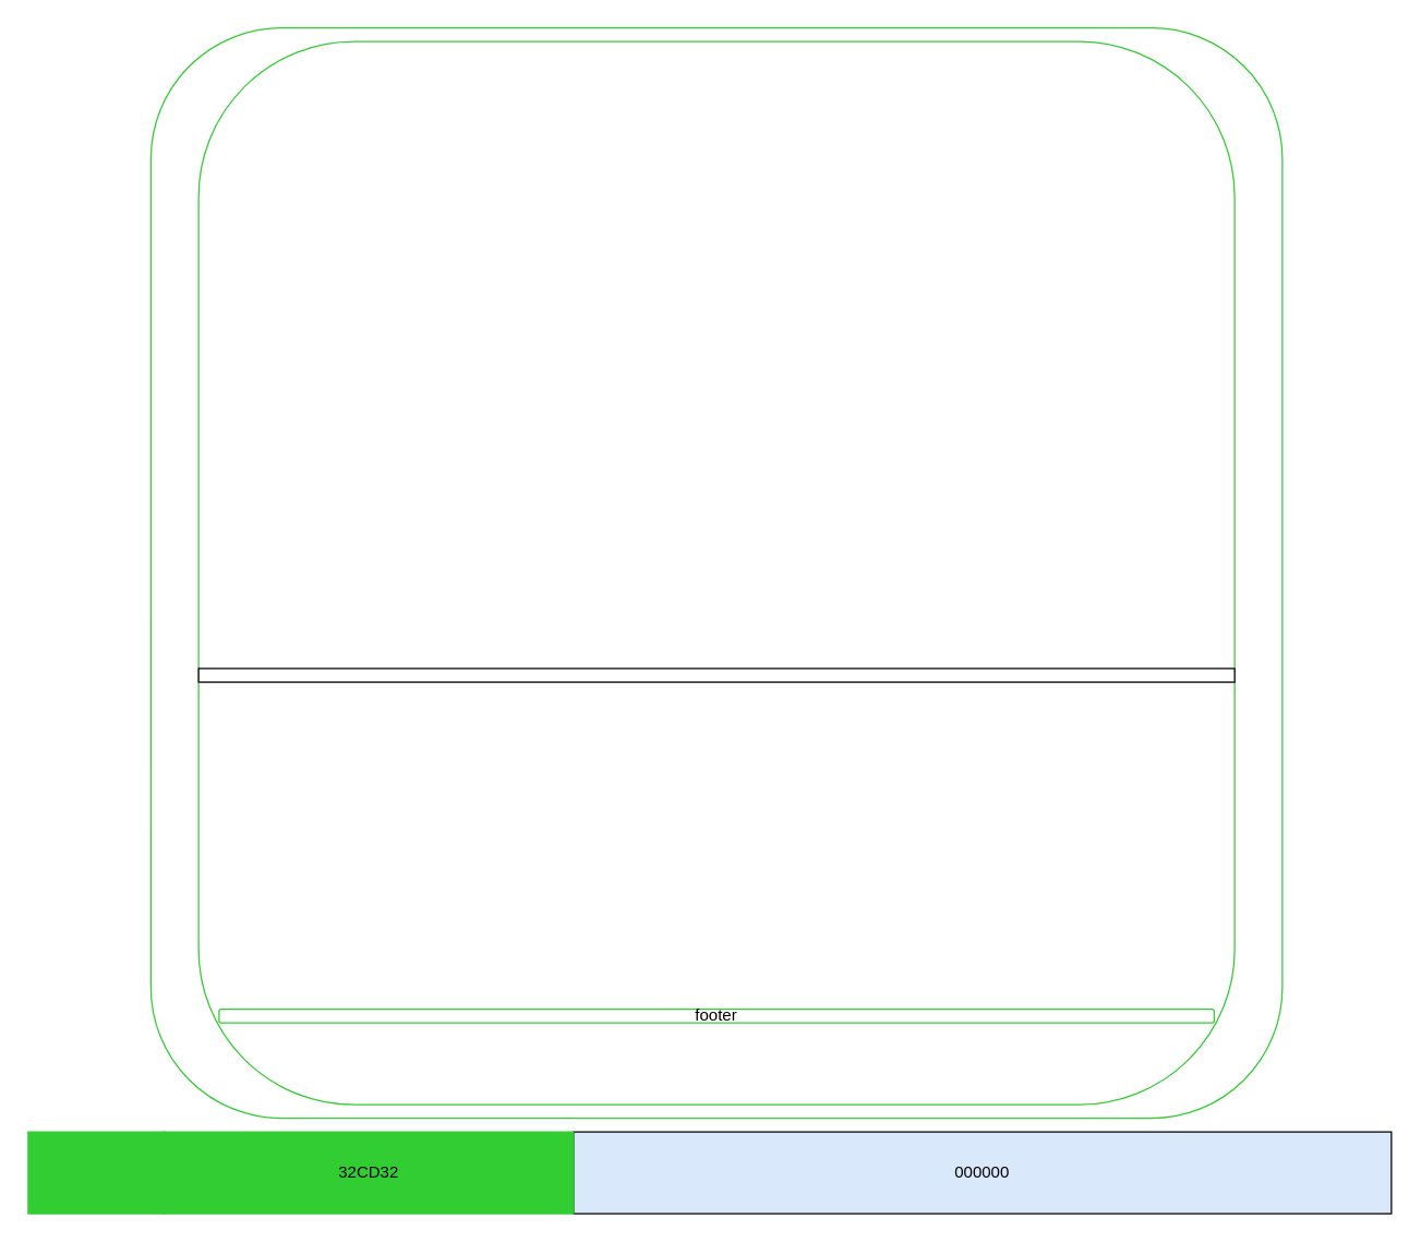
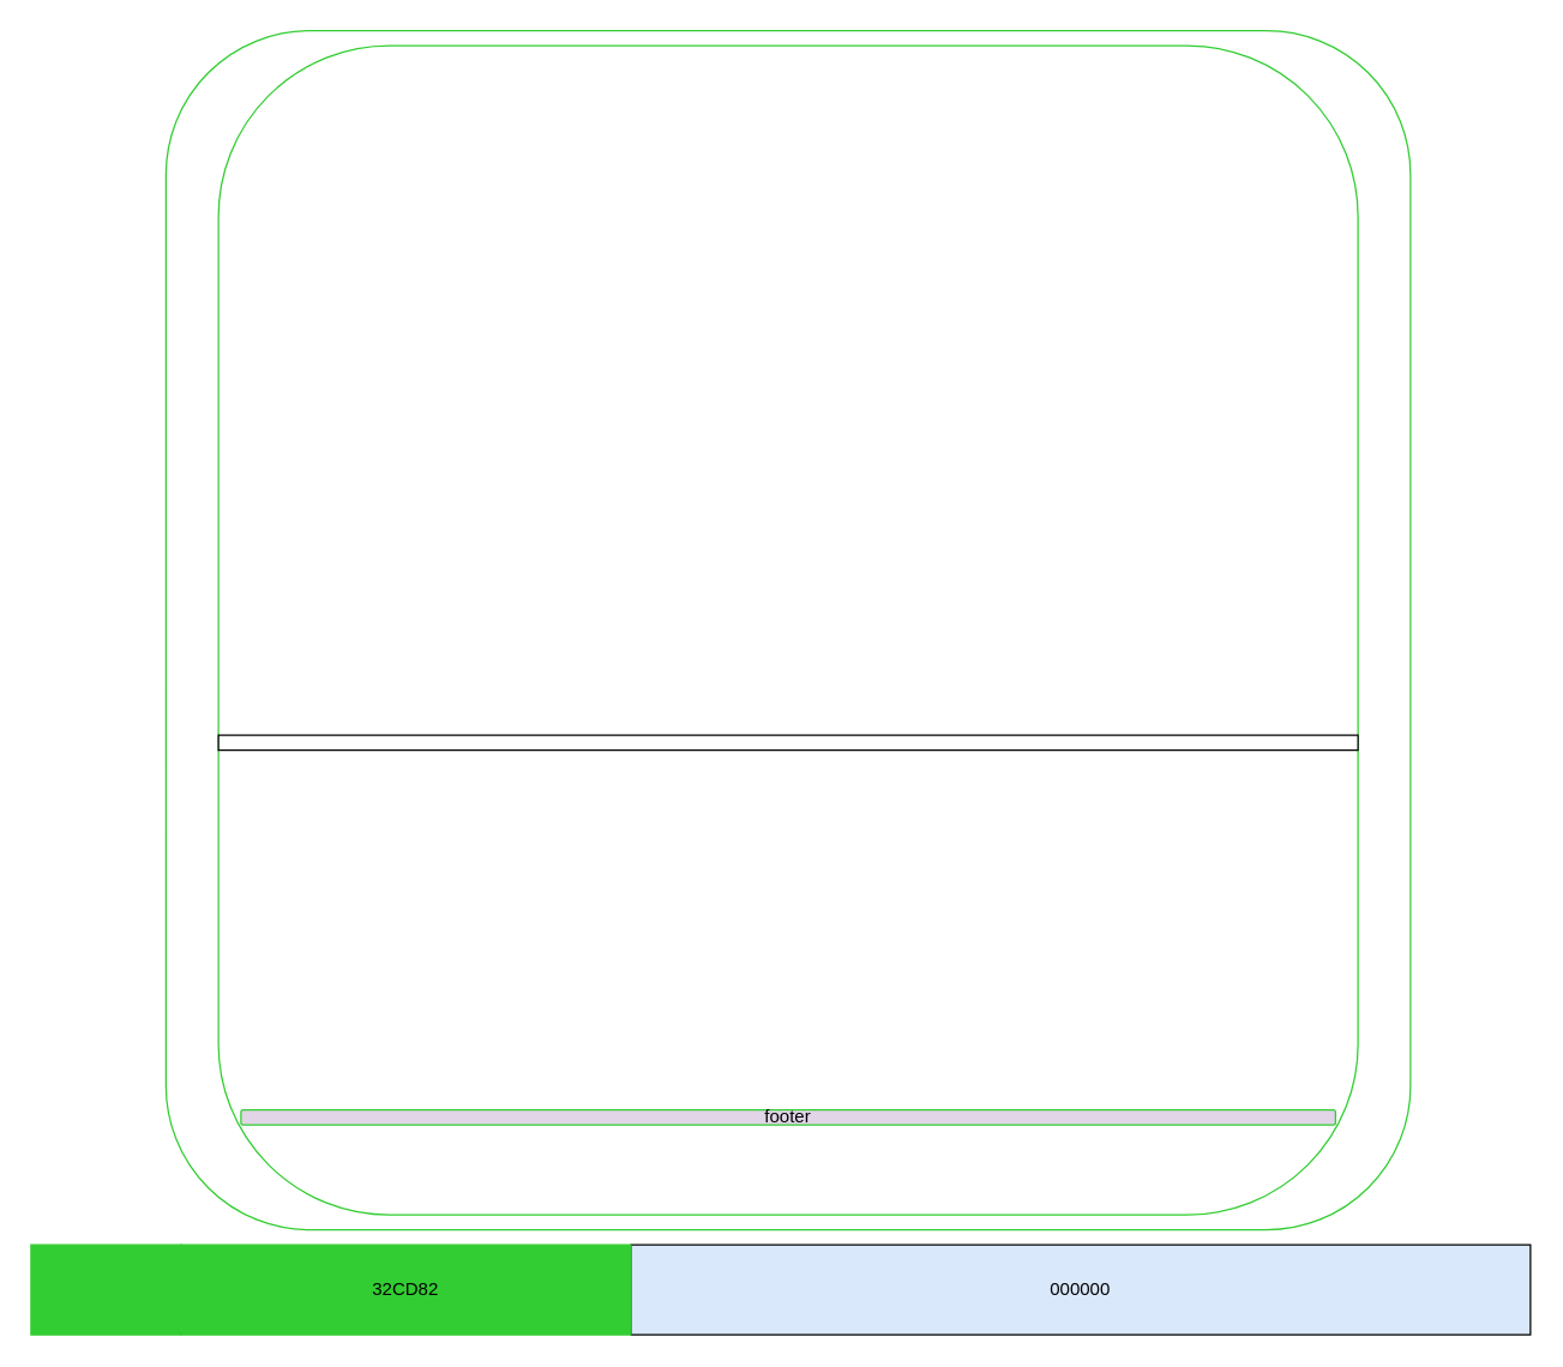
  <mxCell id="0" />
  <mxCell id="1" parent="0" />
  <mxCell id="2" value="" style="rounded=1;whiteSpace=wrap;html=1;strokeWidth=1;imageHeight=24;perimeterSpacing=0;arcSize=12;strokeColor=#32CD32;" vertex="1" parent="1"><mxGeometry x="110" y="20" width="830" height="800" as="geometry" /></mxCell>
  <mxCell id="3" value="" style="rounded=1;whiteSpace=wrap;html=1;strokeWidth=1;gradientColor=default;fillColor=none;strokeColor=#32CD32;" vertex="1" parent="1"><mxGeometry x="145" y="30" width="760" height="780" as="geometry" /></mxCell>
- <mxCell id="4" value="footer" style="rounded=1;whiteSpace=wrap;html=1;strokeWidth=1;strokeColor=#32CD32;" vertex="1" parent="1"><mxGeometry x="160" y="740" width="730" height="10" as="geometry" /></mxCell>
+ <mxCell id="4" value="footer" style="rounded=1;whiteSpace=wrap;html=1;strokeWidth=1;strokeColor=#32CD32;fillColor=#e1d5e7;" vertex="1" parent="1"><mxGeometry x="160" y="740" width="730" height="10" as="geometry" /></mxCell>
  <mxCell id="5" value="" style="rounded=0;whiteSpace=wrap;html=1;strokeWidth=1;" vertex="1" parent="1"><mxGeometry x="145" y="490" width="760" height="10" as="geometry" /></mxCell>
  <mxCell id="6" value="000000" style="rounded=0;whiteSpace=wrap;html=1;strokeWidth=1;fillColor=#dae8fc;" vertex="1" parent="1"><mxGeometry x="420" y="830" width="600" height="60" as="geometry" /></mxCell>
  <mxCell id="7" value="" style="rounded=0;whiteSpace=wrap;html=1;strokeColor=#32CD32;strokeWidth=1;fillColor=#32CD32;gradientColor=none;" vertex="1" parent="1"><mxGeometry x="20" y="830" width="100" height="60" as="geometry" /></mxCell>
- <mxCell id="8" value="32CD32" style="rounded=0;whiteSpace=wrap;html=1;strokeColor=#32CD32;strokeWidth=1;fillColor=#32CD32;gradientColor=none;" vertex="1" parent="1"><mxGeometry x="120" y="830" width="300" height="60" as="geometry" /></mxCell>
+ <mxCell id="8" value="32CD82" style="rounded=0;whiteSpace=wrap;html=1;strokeColor=#32CD32;strokeWidth=1;fillColor=#32CD32;gradientColor=none;" vertex="1" parent="1"><mxGeometry x="120" y="830" width="300" height="60" as="geometry" /></mxCell>
